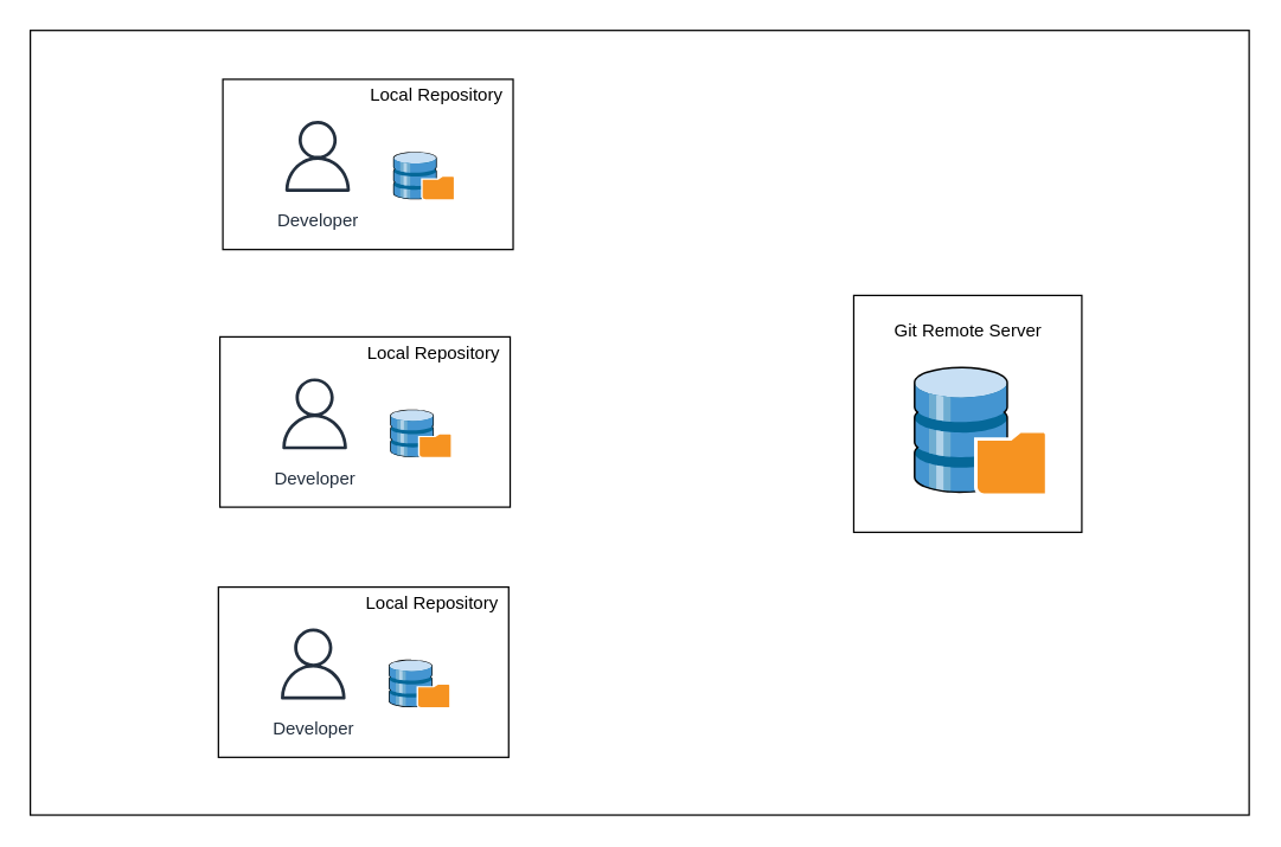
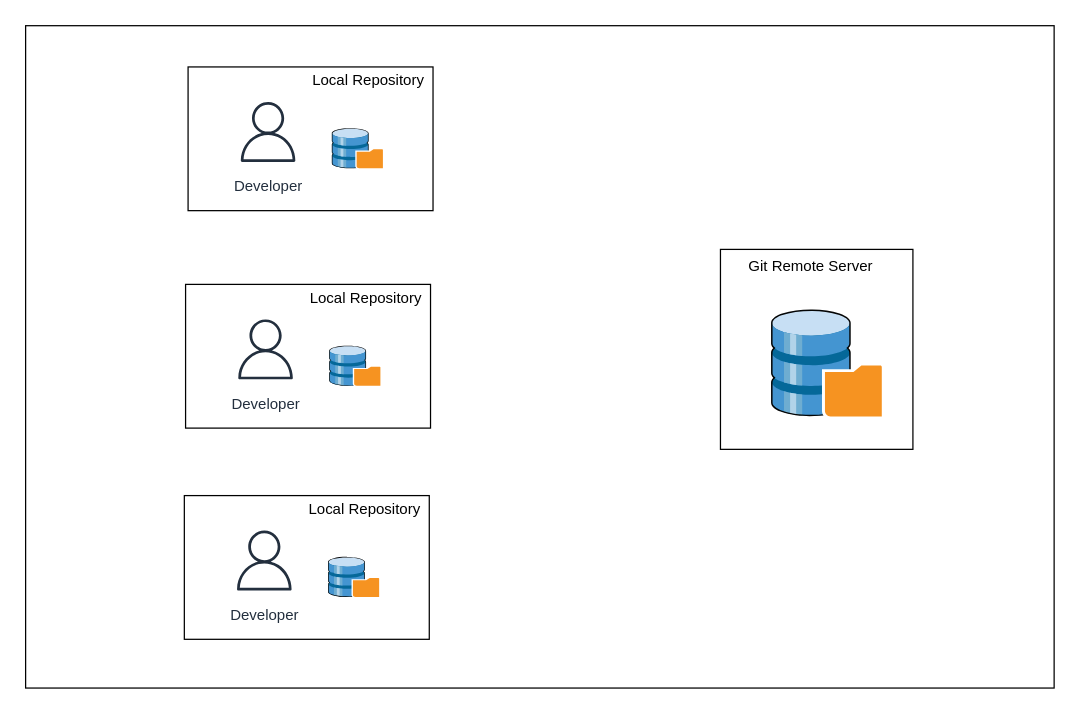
  <mxCell id="0" />
  <mxCell id="1" parent="0" />
  <mxCell id="2" value="" style="rounded=0;whiteSpace=wrap;html=1;" vertex="1" parent="1"><mxGeometry x="20" y="20" width="823" height="530" as="geometry" /></mxCell>
  <mxCell id="3" value="" style="group" vertex="1" connectable="0" parent="1"><mxGeometry x="150" y="53" width="196" height="115" as="geometry" /></mxCell>
  <mxCell id="4" value="" style="rounded=0;whiteSpace=wrap;html=1;" vertex="1" parent="3"><mxGeometry width="196" height="115" as="geometry" /></mxCell>
  <mxCell id="5" value="Developer" style="outlineConnect=0;fontColor=#232F3E;gradientColor=none;strokeColor=#232F3E;fillColor=#ffffff;dashed=0;verticalLabelPosition=bottom;verticalAlign=top;align=center;html=1;fontSize=12;fontStyle=0;aspect=fixed;shape=mxgraph.aws4.resourceIcon;resIcon=mxgraph.aws4.user;" vertex="1" parent="3"><mxGeometry x="34" y="22" width="60" height="60" as="geometry" /></mxCell>
  <mxCell id="6" value="" style="shadow=0;dashed=0;html=1;labelPosition=center;verticalLabelPosition=bottom;verticalAlign=top;align=center;outlineConnect=0;shape=mxgraph.veeam.3d.backup_repository;" vertex="1" parent="3"><mxGeometry x="115" y="49" width="42" height="33" as="geometry" /></mxCell>
  <mxCell id="7" value="Local Repository" style="text;html=1;align=center;verticalAlign=middle;resizable=0;points=[];autosize=1;strokeColor=none;" vertex="1" parent="3"><mxGeometry x="94" y="2" width="99" height="18" as="geometry" /></mxCell>
  <mxCell id="8" value="" style="group" vertex="1" connectable="0" parent="1"><mxGeometry x="148" y="227" width="196" height="115" as="geometry" /></mxCell>
  <mxCell id="9" value="" style="rounded=0;whiteSpace=wrap;html=1;" vertex="1" parent="8"><mxGeometry width="196" height="115" as="geometry" /></mxCell>
  <mxCell id="10" value="Developer" style="outlineConnect=0;fontColor=#232F3E;gradientColor=none;strokeColor=#232F3E;fillColor=#ffffff;dashed=0;verticalLabelPosition=bottom;verticalAlign=top;align=center;html=1;fontSize=12;fontStyle=0;aspect=fixed;shape=mxgraph.aws4.resourceIcon;resIcon=mxgraph.aws4.user;" vertex="1" parent="8"><mxGeometry x="34" y="22" width="60" height="60" as="geometry" /></mxCell>
  <mxCell id="11" value="" style="shadow=0;dashed=0;html=1;labelPosition=center;verticalLabelPosition=bottom;verticalAlign=top;align=center;outlineConnect=0;shape=mxgraph.veeam.3d.backup_repository;" vertex="1" parent="8"><mxGeometry x="115" y="49" width="42" height="33" as="geometry" /></mxCell>
  <mxCell id="12" value="Local Repository" style="text;html=1;align=center;verticalAlign=middle;resizable=0;points=[];autosize=1;strokeColor=none;" vertex="1" parent="8"><mxGeometry x="94" y="2" width="99" height="18" as="geometry" /></mxCell>
  <mxCell id="13" value="" style="group" vertex="1" connectable="0" parent="1"><mxGeometry x="147" y="396" width="196" height="115" as="geometry" /></mxCell>
  <mxCell id="14" value="" style="rounded=0;whiteSpace=wrap;html=1;" vertex="1" parent="13"><mxGeometry width="196" height="115" as="geometry" /></mxCell>
  <mxCell id="15" value="Developer" style="outlineConnect=0;fontColor=#232F3E;gradientColor=none;strokeColor=#232F3E;fillColor=#ffffff;dashed=0;verticalLabelPosition=bottom;verticalAlign=top;align=center;html=1;fontSize=12;fontStyle=0;aspect=fixed;shape=mxgraph.aws4.resourceIcon;resIcon=mxgraph.aws4.user;" vertex="1" parent="13"><mxGeometry x="34" y="22" width="60" height="60" as="geometry" /></mxCell>
  <mxCell id="16" value="" style="shadow=0;dashed=0;html=1;labelPosition=center;verticalLabelPosition=bottom;verticalAlign=top;align=center;outlineConnect=0;shape=mxgraph.veeam.3d.backup_repository;" vertex="1" parent="13"><mxGeometry x="115" y="49" width="42" height="33" as="geometry" /></mxCell>
  <mxCell id="17" value="Local Repository" style="text;html=1;align=center;verticalAlign=middle;resizable=0;points=[];autosize=1;strokeColor=none;" vertex="1" parent="13"><mxGeometry x="94" y="2" width="99" height="18" as="geometry" /></mxCell>
  <mxCell id="18" value="" style="group" vertex="1" connectable="0" parent="1"><mxGeometry x="576" y="199" width="154" height="160" as="geometry" /></mxCell>
  <mxCell id="19" value="" style="rounded=0;whiteSpace=wrap;html=1;" vertex="1" parent="18"><mxGeometry width="154" height="160" as="geometry" /></mxCell>
- <mxCell id="20" value="Git Remote Server" style="text;html=1;align=center;verticalAlign=middle;resizable=0;points=[];autosize=1;strokeColor=none;" vertex="1" parent="18"><mxGeometry x="22.5" y="15" width="109" height="18" as="geometry" /></mxCell>
+ <mxCell id="20" value="Git Remote Server" style="text;html=1;align=center;verticalAlign=middle;resizable=0;points=[];autosize=1;strokeColor=none;" vertex="1" parent="18"><mxGeometry x="17.5" y="5" width="109" height="18" as="geometry" /></mxCell>
  <mxCell id="21" value="" style="shadow=0;dashed=0;html=1;labelPosition=center;verticalLabelPosition=bottom;verticalAlign=top;align=center;outlineConnect=0;shape=mxgraph.veeam.3d.backup_repository;" vertex="1" parent="18"><mxGeometry x="40.5" y="48" width="91" height="88" as="geometry" /></mxCell>
